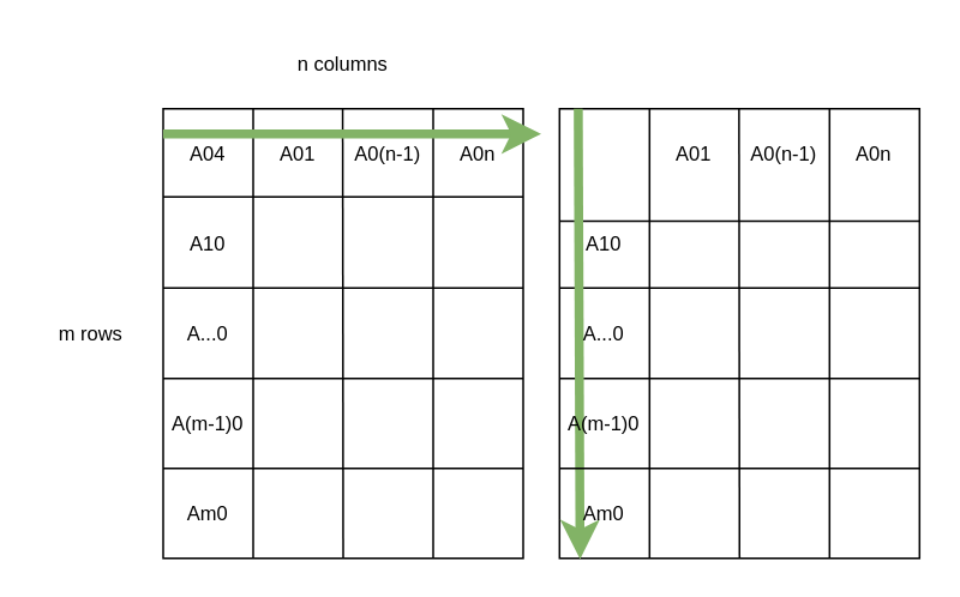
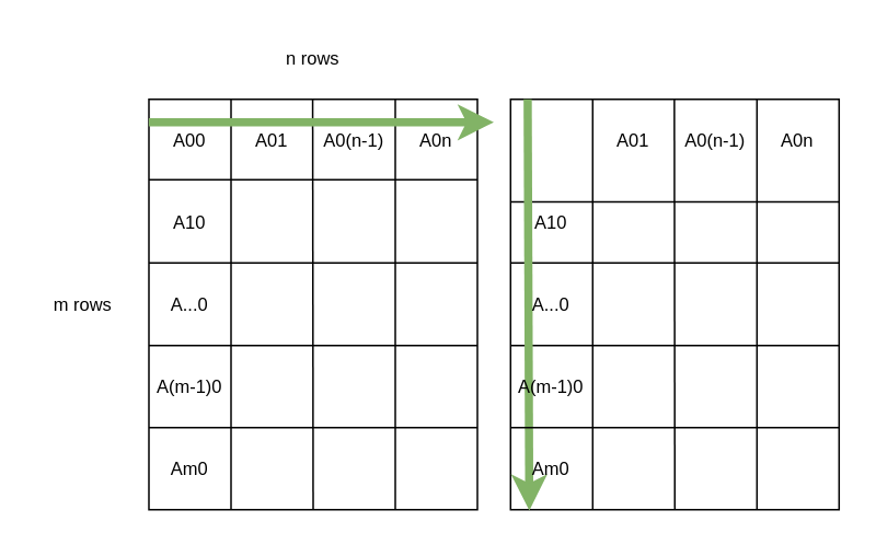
  <mxCell id="0" />
  <mxCell id="1" parent="0" />
  <mxCell id="2" value="" style="rounded=0;whiteSpace=wrap;html=1;" vertex="1" parent="1"><mxGeometry x="90" y="60" width="200" height="250" as="geometry" /></mxCell>
  <mxCell id="3" value="" style="endArrow=none;html=1;rounded=0;entryX=0.25;entryY=0;entryDx=0;entryDy=0;exitX=0.25;exitY=1;exitDx=0;exitDy=0;" edge="1" parent="1" source="2" target="2"><mxGeometry width="50" height="50" relative="1" as="geometry"><mxPoint x="270" y="190" as="sourcePoint" /><mxPoint x="320" y="140" as="targetPoint" /></mxGeometry></mxCell>
  <mxCell id="4" value="" style="endArrow=none;html=1;rounded=0;entryX=0.25;entryY=0;entryDx=0;entryDy=0;exitX=0.5;exitY=1;exitDx=0;exitDy=0;" edge="1" parent="1" source="2"><mxGeometry width="50" height="50" relative="1" as="geometry"><mxPoint x="189.71" y="260" as="sourcePoint" /><mxPoint x="189.71" y="60" as="targetPoint" /></mxGeometry></mxCell>
  <mxCell id="5" value="" style="endArrow=none;html=1;rounded=0;entryX=0.25;entryY=0;entryDx=0;entryDy=0;exitX=0.75;exitY=1;exitDx=0;exitDy=0;" edge="1" parent="1" source="2"><mxGeometry width="50" height="50" relative="1" as="geometry"><mxPoint x="240" y="260" as="sourcePoint" /><mxPoint x="240" y="60" as="targetPoint" /></mxGeometry></mxCell>
  <mxCell id="6" value="" style="endArrow=none;html=1;rounded=0;" edge="1" parent="1"><mxGeometry width="50" height="50" relative="1" as="geometry"><mxPoint x="90" y="109" as="sourcePoint" /><mxPoint x="290" y="109" as="targetPoint" /></mxGeometry></mxCell>
  <mxCell id="7" value="" style="endArrow=none;html=1;rounded=0;entryX=1;entryY=0.25;entryDx=0;entryDy=0;exitX=0;exitY=0.25;exitDx=0;exitDy=0;" edge="1" parent="1"><mxGeometry width="50" height="50" relative="1" as="geometry"><mxPoint x="90" y="159.71" as="sourcePoint" /><mxPoint x="290" y="159.71" as="targetPoint" /></mxGeometry></mxCell>
  <mxCell id="8" value="" style="endArrow=none;html=1;rounded=0;entryX=1;entryY=0.25;entryDx=0;entryDy=0;exitX=0;exitY=0.25;exitDx=0;exitDy=0;" edge="1" parent="1"><mxGeometry width="50" height="50" relative="1" as="geometry"><mxPoint x="90" y="210" as="sourcePoint" /><mxPoint x="290" y="210" as="targetPoint" /></mxGeometry></mxCell>
  <mxCell id="9" value="" style="endArrow=classic;html=1;rounded=0;exitX=-0.001;exitY=0.136;exitDx=0;exitDy=0;exitPerimeter=0;fontSize=11;strokeWidth=5;fillColor=#d5e8d4;strokeColor=#82b366;startArrow=none;" edge="1" parent="1" source="11"><mxGeometry width="50" height="50" relative="1" as="geometry"><mxPoint x="70" y="160" as="sourcePoint" /><mxPoint x="300" y="74" as="targetPoint" /></mxGeometry></mxCell>
  <mxCell id="10" value="Am0" style="text;html=1;strokeColor=none;fillColor=none;align=center;verticalAlign=middle;whiteSpace=wrap;rounded=0;fontSize=11;" vertex="1" parent="1"><mxGeometry x="90" y="270" width="50" height="30" as="geometry" /></mxCell>
- <mxCell id="11" value="A04" style="text;html=1;strokeColor=none;fillColor=none;align=center;verticalAlign=middle;whiteSpace=wrap;rounded=0;fontSize=11;" vertex="1" parent="1"><mxGeometry x="90" y="70" width="50" height="30" as="geometry" /></mxCell>
+ <mxCell id="11" value="A00" style="text;html=1;strokeColor=none;fillColor=none;align=center;verticalAlign=middle;whiteSpace=wrap;rounded=0;fontSize=11;" vertex="1" parent="1"><mxGeometry x="90" y="70" width="50" height="30" as="geometry" /></mxCell>
  <mxCell id="12" value="" style="endArrow=none;html=1;rounded=0;exitX=-0.001;exitY=0.136;exitDx=0;exitDy=0;exitPerimeter=0;fontSize=11;strokeWidth=5;fillColor=#d5e8d4;strokeColor=#82b366;" edge="1" parent="1" source="2" target="11"><mxGeometry width="50" height="50" relative="1" as="geometry"><mxPoint x="89.8" y="87.2" as="sourcePoint" /><mxPoint x="300" y="87" as="targetPoint" /></mxGeometry></mxCell>
  <mxCell id="13" value="A01" style="text;html=1;strokeColor=none;fillColor=none;align=center;verticalAlign=middle;whiteSpace=wrap;rounded=0;fontSize=11;" vertex="1" parent="1"><mxGeometry x="140" y="70" width="50" height="30" as="geometry" /></mxCell>
  <mxCell id="14" value="A0(n-1)" style="text;html=1;strokeColor=none;fillColor=none;align=center;verticalAlign=middle;whiteSpace=wrap;rounded=0;fontSize=11;" vertex="1" parent="1"><mxGeometry x="190" y="70" width="50" height="30" as="geometry" /></mxCell>
  <mxCell id="15" value="A0n" style="text;html=1;strokeColor=none;fillColor=none;align=center;verticalAlign=middle;whiteSpace=wrap;rounded=0;fontSize=11;" vertex="1" parent="1"><mxGeometry x="240" y="70" width="50" height="30" as="geometry" /></mxCell>
- <mxCell id="16" value="n columns" style="text;html=1;strokeColor=none;fillColor=none;align=center;verticalAlign=middle;whiteSpace=wrap;rounded=0;fontSize=11;" vertex="1" parent="1"><mxGeometry x="160" y="20" width="60" height="30" as="geometry" /></mxCell>
+ <mxCell id="16" value="n rows" style="text;html=1;strokeColor=none;fillColor=none;align=center;verticalAlign=middle;whiteSpace=wrap;rounded=0;fontSize=11;" vertex="1" parent="1"><mxGeometry x="160" y="20" width="60" height="30" as="geometry" /></mxCell>
  <mxCell id="17" value="m rows" style="text;html=1;strokeColor=none;fillColor=none;align=center;verticalAlign=middle;whiteSpace=wrap;rounded=0;fontSize=11;" vertex="1" parent="1"><mxGeometry x="20" y="170" width="60" height="30" as="geometry" /></mxCell>
  <mxCell id="18" value="A(m-1)0" style="text;html=1;strokeColor=none;fillColor=none;align=center;verticalAlign=middle;whiteSpace=wrap;rounded=0;fontSize=11;" vertex="1" parent="1"><mxGeometry x="90" y="220" width="50" height="30" as="geometry" /></mxCell>
  <mxCell id="19" value="A10" style="text;html=1;strokeColor=none;fillColor=none;align=center;verticalAlign=middle;whiteSpace=wrap;rounded=0;fontSize=11;" vertex="1" parent="1"><mxGeometry x="90" y="120" width="50" height="30" as="geometry" /></mxCell>
  <mxCell id="20" value="" style="endArrow=none;html=1;rounded=0;entryX=1;entryY=0.25;entryDx=0;entryDy=0;exitX=0;exitY=0.25;exitDx=0;exitDy=0;" edge="1" parent="1"><mxGeometry width="50" height="50" relative="1" as="geometry"><mxPoint x="90" y="260" as="sourcePoint" /><mxPoint x="290" y="260" as="targetPoint" /></mxGeometry></mxCell>
  <mxCell id="21" value="A...0" style="text;html=1;strokeColor=none;fillColor=none;align=center;verticalAlign=middle;whiteSpace=wrap;rounded=0;fontSize=11;" vertex="1" parent="1"><mxGeometry x="90" y="170" width="50" height="30" as="geometry" /></mxCell>
  <mxCell id="22" value="" style="rounded=0;whiteSpace=wrap;html=1;" vertex="1" parent="1"><mxGeometry x="310.2" y="60" width="200" height="250" as="geometry" /></mxCell>
  <mxCell id="23" value="" style="endArrow=none;html=1;rounded=0;entryX=0.25;entryY=0;entryDx=0;entryDy=0;exitX=0.25;exitY=1;exitDx=0;exitDy=0;" edge="1" parent="1" source="22" target="22"><mxGeometry width="50" height="50" relative="1" as="geometry"><mxPoint x="490.2" y="190" as="sourcePoint" /><mxPoint x="540.2" y="140" as="targetPoint" /></mxGeometry></mxCell>
  <mxCell id="24" value="" style="endArrow=none;html=1;rounded=0;entryX=0.25;entryY=0;entryDx=0;entryDy=0;exitX=0.5;exitY=1;exitDx=0;exitDy=0;" edge="1" parent="1" source="22"><mxGeometry width="50" height="50" relative="1" as="geometry"><mxPoint x="409.91" y="260" as="sourcePoint" /><mxPoint x="409.91" y="60" as="targetPoint" /></mxGeometry></mxCell>
  <mxCell id="25" value="" style="endArrow=none;html=1;rounded=0;entryX=0.25;entryY=0;entryDx=0;entryDy=0;exitX=0.75;exitY=1;exitDx=0;exitDy=0;" edge="1" parent="1" source="22"><mxGeometry width="50" height="50" relative="1" as="geometry"><mxPoint x="460.2" y="260" as="sourcePoint" /><mxPoint x="460.2" y="60" as="targetPoint" /></mxGeometry></mxCell>
  <mxCell id="26" value="" style="endArrow=none;html=1;rounded=0;entryX=1;entryY=0.25;entryDx=0;entryDy=0;exitX=0;exitY=0.25;exitDx=0;exitDy=0;" edge="1" parent="1" source="22" target="22"><mxGeometry width="50" height="50" relative="1" as="geometry"><mxPoint x="490.2" y="190" as="sourcePoint" /><mxPoint x="540.2" y="140" as="targetPoint" /></mxGeometry></mxCell>
  <mxCell id="27" value="" style="endArrow=none;html=1;rounded=0;entryX=1;entryY=0.25;entryDx=0;entryDy=0;exitX=0;exitY=0.25;exitDx=0;exitDy=0;" edge="1" parent="1"><mxGeometry width="50" height="50" relative="1" as="geometry"><mxPoint x="310.2" y="159.71" as="sourcePoint" /><mxPoint x="510.2" y="159.71" as="targetPoint" /></mxGeometry></mxCell>
  <mxCell id="28" value="" style="endArrow=none;html=1;rounded=0;entryX=1;entryY=0.25;entryDx=0;entryDy=0;exitX=0;exitY=0.25;exitDx=0;exitDy=0;" edge="1" parent="1"><mxGeometry width="50" height="50" relative="1" as="geometry"><mxPoint x="310.2" y="210" as="sourcePoint" /><mxPoint x="510.2" y="210" as="targetPoint" /></mxGeometry></mxCell>
  <mxCell id="29" value="" style="endArrow=classic;html=1;rounded=0;exitX=0.052;exitY=0;exitDx=0;exitDy=0;exitPerimeter=0;fontSize=11;strokeWidth=5;fillColor=#d5e8d4;strokeColor=#82b366;startArrow=none;entryX=0.057;entryY=1.002;entryDx=0;entryDy=0;entryPerimeter=0;" edge="1" parent="1" source="22" target="22"><mxGeometry width="50" height="50" relative="1" as="geometry"><mxPoint x="310.15" y="74.08" as="sourcePoint" /><mxPoint x="520.2" y="74" as="targetPoint" /></mxGeometry></mxCell>
  <mxCell id="30" value="Am0" style="text;html=1;strokeColor=none;fillColor=none;align=center;verticalAlign=middle;whiteSpace=wrap;rounded=0;fontSize=11;" vertex="1" parent="1"><mxGeometry x="310.2" y="270" width="50" height="30" as="geometry" /></mxCell>
  <mxCell id="31" value="" style="endArrow=none;html=1;rounded=0;exitX=-0.001;exitY=0.136;exitDx=0;exitDy=0;exitPerimeter=0;fontSize=11;strokeWidth=5;fillColor=#d5e8d4;strokeColor=#82b366;" edge="1" parent="1" source="22"><mxGeometry width="50" height="50" relative="1" as="geometry"><mxPoint x="310" y="87.2" as="sourcePoint" /><mxPoint x="310.2" y="93.929" as="targetPoint" /></mxGeometry></mxCell>
  <mxCell id="32" value="A01" style="text;html=1;strokeColor=none;fillColor=none;align=center;verticalAlign=middle;whiteSpace=wrap;rounded=0;fontSize=11;" vertex="1" parent="1"><mxGeometry x="360.2" y="70" width="50" height="30" as="geometry" /></mxCell>
  <mxCell id="33" value="A0(n-1)" style="text;html=1;strokeColor=none;fillColor=none;align=center;verticalAlign=middle;whiteSpace=wrap;rounded=0;fontSize=11;" vertex="1" parent="1"><mxGeometry x="410.2" y="70" width="50" height="30" as="geometry" /></mxCell>
  <mxCell id="34" value="A0n" style="text;html=1;strokeColor=none;fillColor=none;align=center;verticalAlign=middle;whiteSpace=wrap;rounded=0;fontSize=11;" vertex="1" parent="1"><mxGeometry x="460.2" y="70" width="50" height="30" as="geometry" /></mxCell>
  <mxCell id="35" value="A(m-1)0" style="text;html=1;strokeColor=none;fillColor=none;align=center;verticalAlign=middle;whiteSpace=wrap;rounded=0;fontSize=11;" vertex="1" parent="1"><mxGeometry x="310.2" y="220" width="50" height="30" as="geometry" /></mxCell>
  <mxCell id="36" value="A10" style="text;html=1;strokeColor=none;fillColor=none;align=center;verticalAlign=middle;whiteSpace=wrap;rounded=0;fontSize=11;" vertex="1" parent="1"><mxGeometry x="310.2" y="120" width="50" height="30" as="geometry" /></mxCell>
  <mxCell id="37" value="" style="endArrow=none;html=1;rounded=0;entryX=1;entryY=0.25;entryDx=0;entryDy=0;exitX=0;exitY=0.25;exitDx=0;exitDy=0;" edge="1" parent="1"><mxGeometry width="50" height="50" relative="1" as="geometry"><mxPoint x="310.2" y="260" as="sourcePoint" /><mxPoint x="510.2" y="260" as="targetPoint" /></mxGeometry></mxCell>
  <mxCell id="38" value="A...0" style="text;html=1;strokeColor=none;fillColor=none;align=center;verticalAlign=middle;whiteSpace=wrap;rounded=0;fontSize=11;" vertex="1" parent="1"><mxGeometry x="310.2" y="170" width="50" height="30" as="geometry" /></mxCell>
